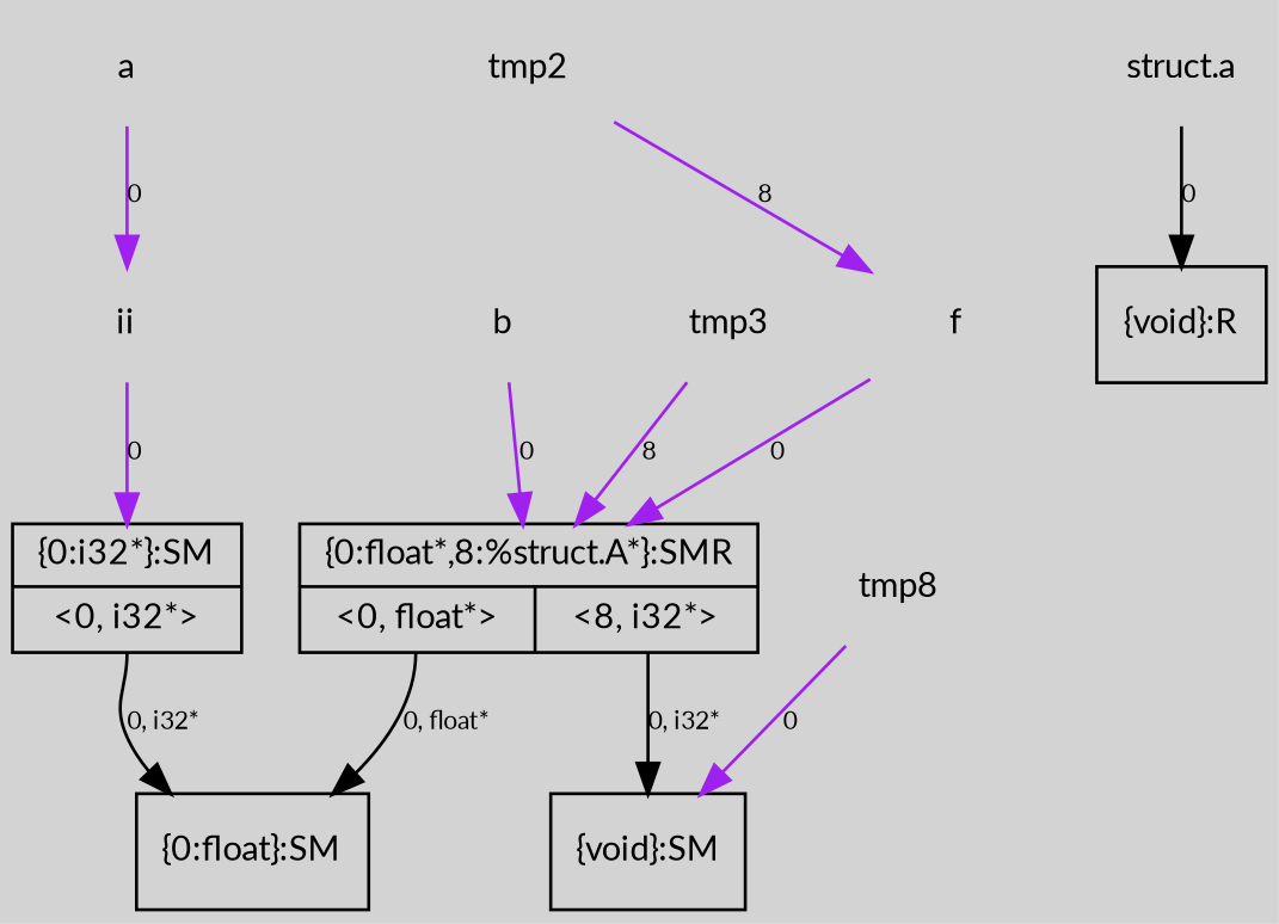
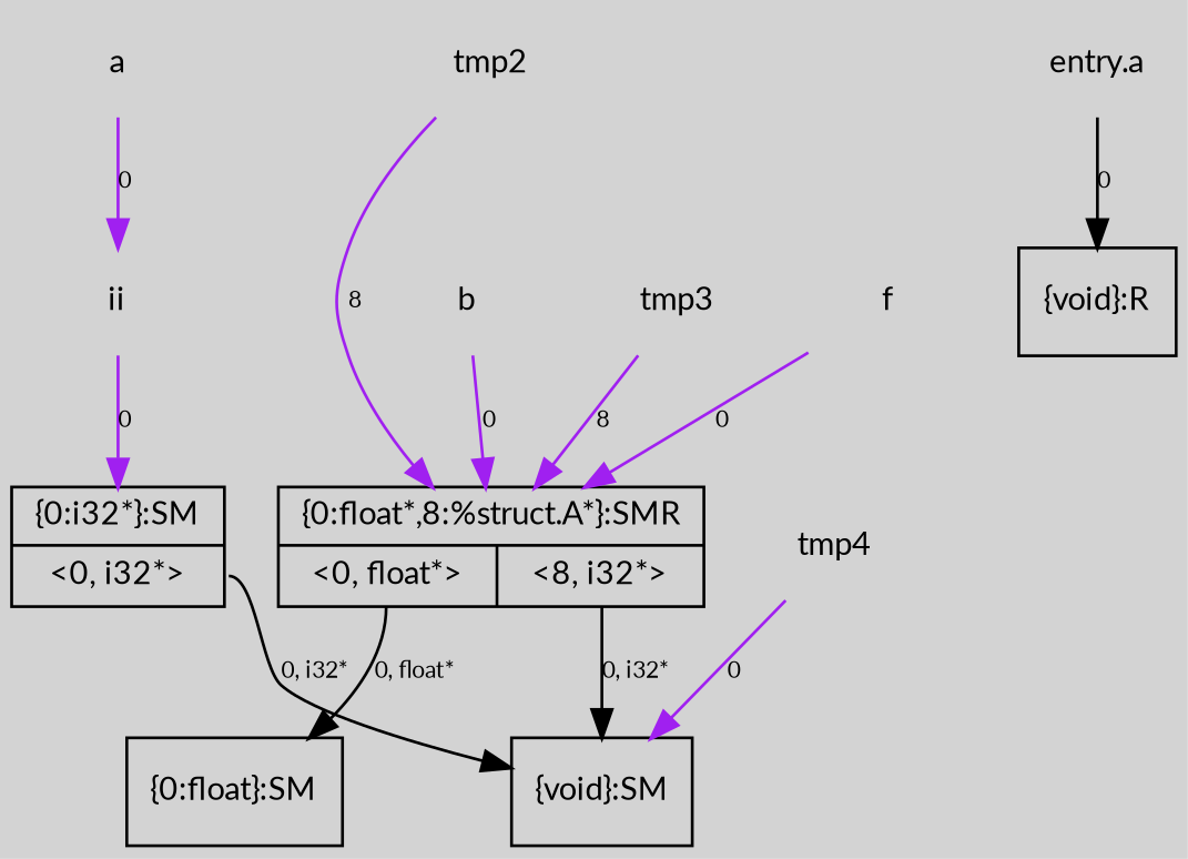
  digraph {
    bgcolor=lightgray
    fontname=Lato
    node [fontname=Lato fontsize=11 shape=plaintext]
    edge [arrowtail=tee fontname=Lato fontsize=8 color=purple]
    n1 [label="{\{void\}:SM}" shape=record]
    n2 [label="{\{0:float\}:SM}" shape=record]
    n3 [label="{\{0:float*,8:%struct.A*\}:SMR|{<s0>\<0, float*\>|<s1>\<8, i32*\>}}" shape=record]
    n4 [label="{\{0:i32*\}:SM|{<s0>\<0, i32*\>}}" shape=record]
    n5 [label="{\{void\}:R}" shape=record]
-   n6 [label=tmp8]
+   n6 [label=tmp4]
    n7 [label=ii]
    n8 [label=tmp3]
    n9 [label=tmp2]
    n10 [label=a]
-   n11 [label="struct.a"]
+   n11 [label="entry.a"]
    n12 [label=f]
    n13 [label=b]
    n3 -> n1 [label="0, i32*" tailport=s1 color=""]
    n3 -> n2 [label="0, float*" tailport=s0 color=""]
-   n4 -> n2 [label="0, i32*" tailport=s0 color=""]
+   n4 -> n1 [label="0, i32*" tailport=s0 color=""]
    n6 -> n1 [label=0]
    n7 -> n4 [label=0]
    n8 -> n3 [label=8]
-   n9 -> n12 [label=8]
+   n9 -> n3 [label=8]
    n10 -> n7 [label=0]
    n11 -> n5 [color=black label=0]
    n12 -> n3 [label=0]
    n13 -> n3 [label=0]
  }
